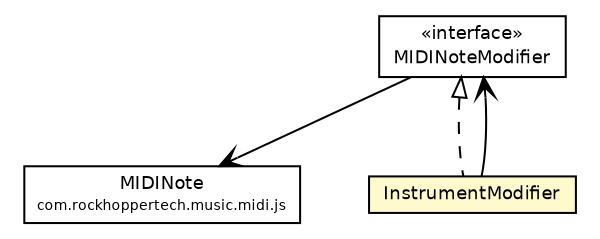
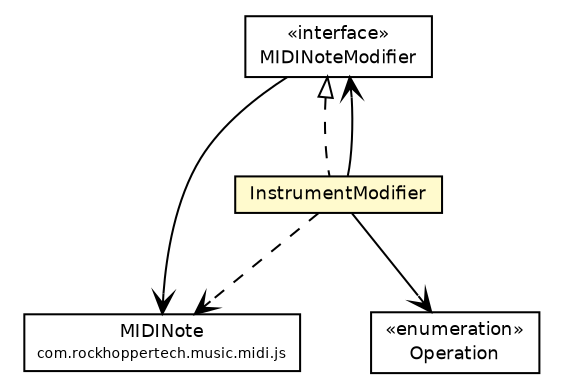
  digraph {
    nodesep=0.25
    ranksep=0.5
    node [fontcolor=black fontname=Helvetica fontsize=9.0 shape=plaintext]
    edge [arrowhead=open color=black fontcolor=black fontname=Helvetica fontsize=10.0 headport=p labelfontname=Helvetica labelfontsize=10 tailport=p]
    n1 [label=<<table title="com.rockhoppertech.music.midi.js.MIDINote" border="0" cellborder="1" cellspacing="0" cellpadding="2" port="p" href="../midi/js/MIDINote.html"> 		<tr><td><table border="0" cellspacing="0" cellpadding="1"> <tr><td align="center" balign="center"> MIDINote </td></tr> <tr><td align="center" balign="center"><font point-size="7.0"> com.rockhoppertech.music.midi.js </font></td></tr> 		</table></td></tr> 		</table>>]
+   n2 [label=<<table title="com.rockhoppertech.music.modifiers.Modifier.Operation" border="0" cellborder="1" cellspacing="0" cellpadding="2" port="p" href="./Modifier.Operation.html"> 		<tr><td><table border="0" cellspacing="0" cellpadding="1"> <tr><td align="center" balign="center"> &#171;enumeration&#187; </td></tr> <tr><td align="center" balign="center"> Operation </td></tr> 		</table></td></tr> 		</table>>]
    n3 [label=<<table title="com.rockhoppertech.music.modifiers.MIDINoteModifier" border="0" cellborder="1" cellspacing="0" cellpadding="2" port="p" href="./MIDINoteModifier.html"> 		<tr><td><table border="0" cellspacing="0" cellpadding="1"> <tr><td align="center" balign="center"> &#171;interface&#187; </td></tr> <tr><td align="center" balign="center"> MIDINoteModifier </td></tr> 		</table></td></tr> 		</table>>]
    n4 [label=<<table title="com.rockhoppertech.music.modifiers.InstrumentModifier" border="0" cellborder="1" cellspacing="0" cellpadding="2" port="p" bgcolor="lemonChiffon" href="./InstrumentModifier.html"> 		<tr><td><table border="0" cellspacing="0" cellpadding="1"> <tr><td align="center" balign="center"> InstrumentModifier </td></tr> 		</table></td></tr> 		</table>>]
    n3 -> n1 [style=solid]
    n3 -> n4 [arrowtail=empty dir=back fontsize=10 style=dashed arrowhead="" color="" fontcolor=""]
+   n4 -> n1 [style=dashed]
+   n4 -> n2
    n4 -> n3
  }
